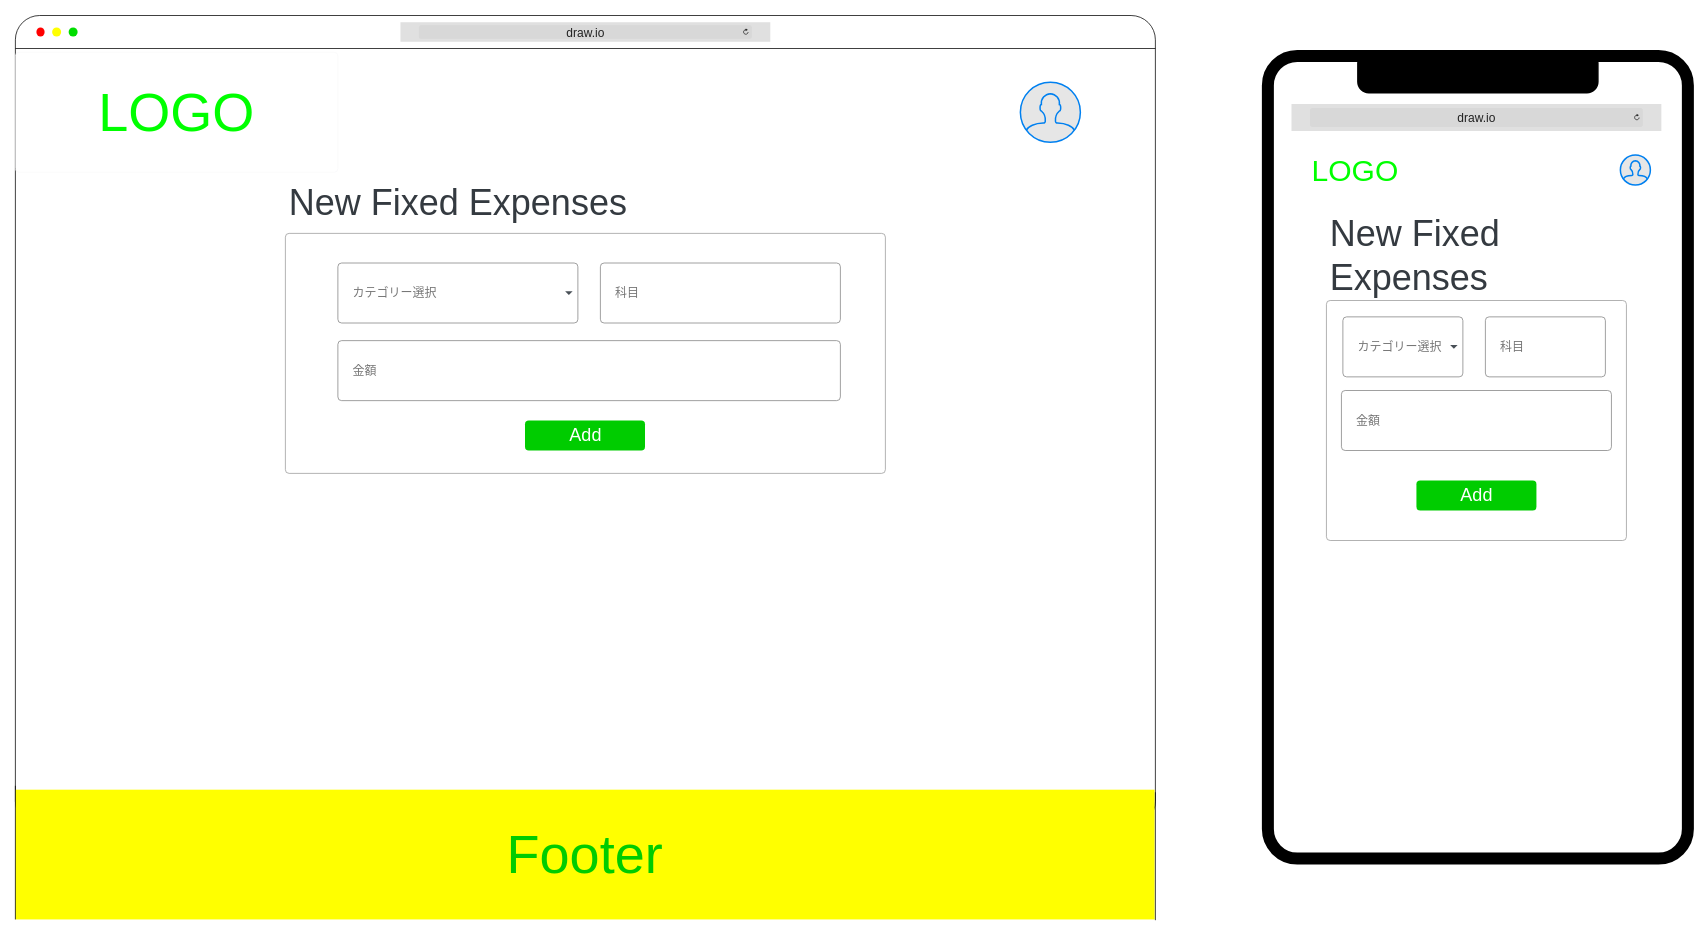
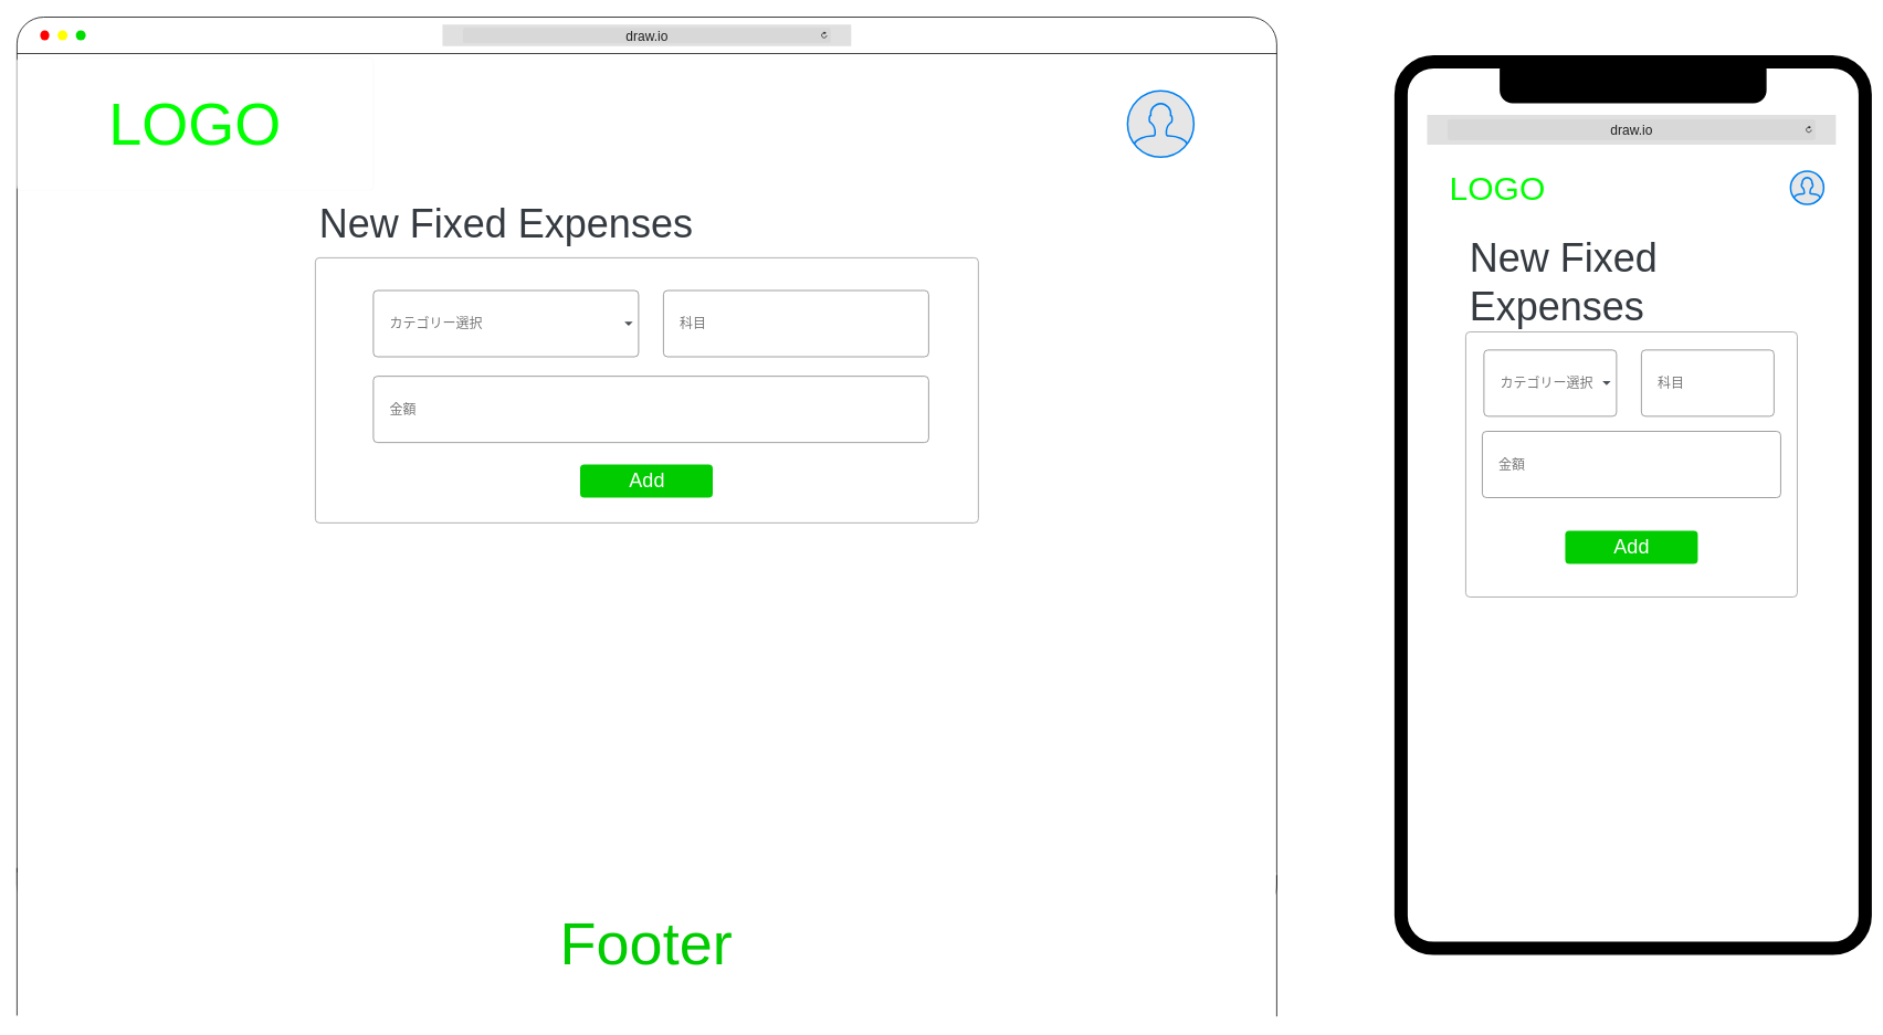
  <mxCell id="0" />
  <mxCell id="1" parent="0" />
  <mxCell id="2" value="" style="rounded=1;whiteSpace=wrap;html=1;arcSize=3;fontColor=default;" vertex="1" parent="1"><mxGeometry x="20" y="20" width="1520" height="1080" as="geometry" /></mxCell>
  <mxCell id="3" value="" style="rounded=1;whiteSpace=wrap;html=1;arcSize=7;fontColor=default;strokeWidth=16;" vertex="1" parent="1"><mxGeometry x="1690" y="74" width="560" height="1070" as="geometry" /></mxCell>
  <mxCell id="4" value="" style="line;strokeWidth=1;html=1;strokeColor=#000000;rounded=1;" vertex="1" parent="1"><mxGeometry x="20" y="59" width="1520" height="10" as="geometry" /></mxCell>
  <mxCell id="5" value="" style="verticalLabelPosition=bottom;labelBackgroundColor=default;verticalAlign=top;shadow=0;dashed=0;strokeWidth=2;shape=mxgraph.ios7.misc.add;fillColor=#00DD00;strokeColor=none;sketch=0;fontColor=default;html=1;rounded=1;" vertex="1" parent="1"><mxGeometry x="91" y="36" width="12" height="12" as="geometry" /></mxCell>
  <mxCell id="6" value="" style="html=1;verticalLabelPosition=bottom;labelBackgroundColor=#ffffff;verticalAlign=top;shadow=0;dashed=0;strokeWidth=2;shape=mxgraph.ios7.misc.delete;fillColor=#ff0000;strokeColor=none;sketch=0;rounded=1;" vertex="1" parent="1"><mxGeometry x="48" y="36" width="11" height="12" as="geometry" /></mxCell>
  <mxCell id="7" value="" style="html=1;verticalLabelPosition=bottom;labelBackgroundColor=#ffffff;verticalAlign=top;shadow=0;dashed=0;strokeWidth=2;shape=mxgraph.ios7.misc.delete;fillColor=#FFFF00;strokeColor=none;sketch=0;rounded=1;" vertex="1" parent="1"><mxGeometry x="69" y="36" width="12" height="12" as="geometry" /></mxCell>
  <mxCell id="8" value="&lt;font style=&quot;font-size: 16px&quot;&gt;draw.io&lt;/font&gt;" style="html=1;strokeWidth=1;shadow=0;dashed=0;shape=mxgraph.ios7ui.url;fillColor=#e0e0e0;strokeColor=#c0c0c0;buttonText=;strokeColor2=#222222;fontColor=#222222;fontSize=8;spacingTop=2;align=center;rounded=1;" vertex="1" parent="1"><mxGeometry x="533.44" y="29" width="493.13" height="26" as="geometry" /></mxCell>
  <mxCell id="9" value="" style="html=1;verticalLabelPosition=bottom;align=center;labelBackgroundColor=#ffffff;verticalAlign=top;strokeWidth=2;strokeColor=#0080F0;shadow=0;dashed=0;shape=mxgraph.ios7.icons.user;fontColor=#00FF00;fillColor=#E6E6E6;" vertex="1" parent="1"><mxGeometry x="1360" y="109" width="80" height="80" as="geometry" /></mxCell>
- <mxCell id="10" value="Footer" style="rounded=0;whiteSpace=wrap;html=1;shadow=0;fontSize=72;fontColor=#00CC00;strokeWidth=2;fillColor=#ffff00;strokeColor=none;" vertex="1" parent="1"><mxGeometry x="20" y="1052.25" width="1519" height="173" as="geometry" /></mxCell>
+ <mxCell id="10" value="Footer" style="rounded=0;whiteSpace=wrap;html=1;shadow=0;fontSize=72;fontColor=#00CC00;strokeWidth=2;fillColor=#FFFFFF;strokeColor=none;" vertex="1" parent="1"><mxGeometry x="20" y="1052.25" width="1519" height="173" as="geometry" /></mxCell>
  <mxCell id="11" value="" style="endArrow=none;html=1;fontSize=16;fontColor=#000000;entryX=1;entryY=0.959;entryDx=0;entryDy=0;entryPerimeter=0;" edge="1" parent="1" target="2"><mxGeometry width="50" height="50" relative="1" as="geometry"><mxPoint x="1540" y="1226.25" as="sourcePoint" /><mxPoint x="1540" y="1073.25" as="targetPoint" /></mxGeometry></mxCell>
  <mxCell id="12" value="" style="endArrow=none;html=1;fontSize=16;fontColor=#000000;entryX=0;entryY=0.951;entryDx=0;entryDy=0;entryPerimeter=0;" edge="1" parent="1" target="2"><mxGeometry width="50" height="50" relative="1" as="geometry"><mxPoint x="20" y="1225.25" as="sourcePoint" /><mxPoint x="20" y="1065.72" as="targetPoint" /></mxGeometry></mxCell>
  <mxCell id="13" value="" style="rounded=1;whiteSpace=wrap;html=1;shadow=0;fontSize=27;fontColor=#FFFFFF;strokeColor=#000000;strokeWidth=2;fillColor=#000000;gradientColor=none;arcSize=27;" vertex="1" parent="1"><mxGeometry x="1810" y="69" width="320" height="54" as="geometry" /></mxCell>
  <mxCell id="14" value="&lt;font style=&quot;font-size: 16px&quot;&gt;draw.io&lt;/font&gt;" style="html=1;strokeWidth=1;shadow=0;dashed=0;shape=mxgraph.ios7ui.url;fillColor=#e0e0e0;strokeColor=#c0c0c0;buttonText=;strokeColor2=#222222;fontColor=#222222;fontSize=8;spacingTop=2;align=center;rounded=1;" vertex="1" parent="1"><mxGeometry x="1721.5" y="138" width="493.13" height="36" as="geometry" /></mxCell>
  <mxCell id="15" value="" style="html=1;shadow=0;dashed=0;shape=mxgraph.bootstrap.rrect;rSize=5;fillColor=#ffffff;strokeColor=none;" vertex="1" parent="1"><mxGeometry x="1770.38" y="349" width="400" height="400" as="geometry" /></mxCell>
  <mxCell id="16" value="&lt;font style=&quot;font-size: 40px&quot;&gt;LOGO&lt;/font&gt;" style="html=1;shadow=0;dashed=0;shape=mxgraph.bootstrap.rrect;rSize=5;strokeColor=#FFFFFF;strokeWidth=3;fillColor=none;fontColor=#00FF00;whiteSpace=wrap;align=center;verticalAlign=middle;spacingLeft=0;fontStyle=0;fontSize=16;spacing=5;rounded=1;" vertex="1" parent="1"><mxGeometry x="1721.5" y="183.5" width="168.5" height="85" as="geometry" /></mxCell>
  <mxCell id="17" value="" style="html=1;verticalLabelPosition=bottom;align=center;labelBackgroundColor=#ffffff;verticalAlign=top;strokeWidth=2;strokeColor=#0080F0;shadow=0;dashed=0;shape=mxgraph.ios7.icons.user;fontColor=#00FF00;fillColor=#E6E6E6;" vertex="1" parent="1"><mxGeometry x="2160" y="206" width="40" height="40" as="geometry" /></mxCell>
  <mxCell id="18" value="LOGO" style="html=1;shadow=0;dashed=0;shape=mxgraph.bootstrap.rrect;rSize=5;strokeColor=#F8F9FA;strokeWidth=1;fillColor=none;fontColor=#00FF00;whiteSpace=wrap;align=center;verticalAlign=middle;spacingLeft=0;fontStyle=0;fontSize=72;spacing=5;sketch=0;" vertex="1" parent="1"><mxGeometry x="20" y="69" width="430" height="160" as="geometry" /></mxCell>
  <mxCell id="19" value="New Fixed&lt;br&gt;Expenses" style="html=1;shadow=0;dashed=0;shape=mxgraph.bootstrap.rrect;rSize=5;strokeColor=none;strokeWidth=1;fillColor=none;fontColor=#343A40;whiteSpace=wrap;align=left;verticalAlign=middle;spacingLeft=0;fontStyle=0;fontSize=48;spacing=5;" vertex="1" parent="1"><mxGeometry x="1768.07" y="280" width="400" height="120" as="geometry" /></mxCell>
  <mxCell id="20" value="" style="html=1;shadow=0;dashed=0;shape=mxgraph.bootstrap.rrect;rSize=5;fillColor=#FFFFFF;strokeColor=#999999;labelBackgroundColor=none;fontSize=16;fontColor=#000000;container=1;" vertex="1" parent="1"><mxGeometry x="380" y="310.5" width="800" height="320" as="geometry" /></mxCell>
  <mxCell id="21" value="科目" style="html=1;shadow=0;dashed=0;shape=mxgraph.bootstrap.rrect;rSize=5;strokeColor=#808080;strokeWidth=1;fillColor=#ffffff;fontColor=#777777;whiteSpace=wrap;align=left;verticalAlign=middle;fontStyle=0;fontSize=16;spacing=20;labelBackgroundColor=none;" vertex="1" parent="20"><mxGeometry x="419.997" y="39.5" width="320" height="80" as="geometry" /></mxCell>
  <mxCell id="22" value="金額" style="html=1;shadow=0;dashed=0;shape=mxgraph.bootstrap.rrect;rSize=5;strokeColor=#808080;strokeWidth=1;fillColor=#ffffff;fontColor=#777777;whiteSpace=wrap;align=left;verticalAlign=middle;fontStyle=0;fontSize=16;spacing=20;labelBackgroundColor=none;" vertex="1" parent="20"><mxGeometry x="70" y="143" width="670" height="80" as="geometry" /></mxCell>
  <mxCell id="23" value="New Fixed Expenses" style="html=1;shadow=0;dashed=0;shape=mxgraph.bootstrap.rrect;rSize=5;strokeColor=none;strokeWidth=1;fillColor=none;fontColor=#343A40;whiteSpace=wrap;align=left;verticalAlign=middle;spacingLeft=0;fontStyle=0;fontSize=48;spacing=5;" vertex="1" parent="1"><mxGeometry x="379.5" y="229" width="800" height="80" as="geometry" /></mxCell>
  <mxCell id="24" value="" style="html=1;shadow=0;dashed=0;shape=mxgraph.bootstrap.rrect;rSize=5;fillColor=#FFFFFF;strokeColor=#999999;labelBackgroundColor=none;fontSize=16;fontColor=#000000;" vertex="1" parent="1"><mxGeometry x="1768.07" y="400" width="400" height="320" as="geometry" /></mxCell>
  <mxCell id="25" value="&lt;font style=&quot;font-size: 24px&quot;&gt;Add&lt;br&gt;&lt;/font&gt;" style="html=1;shadow=0;dashed=0;shape=mxgraph.bootstrap.rrect;rSize=5;fillColor=#00CC00;strokeColor=none;align=center;fontSize=24;fontColor=#FFFFFF;labelBackgroundColor=none;" vertex="1" parent="24"><mxGeometry width="160" height="40" relative="1" as="geometry"><mxPoint x="120" y="240" as="offset" /></mxGeometry></mxCell>
  <mxCell id="26" value="カテゴリー選択" style="html=1;shadow=0;dashed=0;shape=mxgraph.bootstrap.rrect;rSize=5;strokeColor=#808080;strokeWidth=1;fillColor=#ffffff;fontColor=#777777;whiteSpace=wrap;align=left;verticalAlign=middle;fontStyle=0;fontSize=16;spacing=20;labelBackgroundColor=none;" vertex="1" parent="24"><mxGeometry x="21.927" y="21.816" width="160" height="80" as="geometry" /></mxCell>
  <mxCell id="27" value="" style="shape=triangle;direction=south;fillColor=#495057;strokeColor=none;perimeter=none;shadow=0;labelBackgroundColor=none;fontSize=16;fontColor=#000000;" vertex="1" parent="26"><mxGeometry x="1" y="0.5" width="10" height="5" relative="1" as="geometry"><mxPoint x="-17" y="-2.5" as="offset" /></mxGeometry></mxCell>
  <mxCell id="28" value="科目" style="html=1;shadow=0;dashed=0;shape=mxgraph.bootstrap.rrect;rSize=5;strokeColor=#808080;strokeWidth=1;fillColor=#ffffff;fontColor=#777777;whiteSpace=wrap;align=left;verticalAlign=middle;fontStyle=0;fontSize=16;spacing=20;labelBackgroundColor=none;" vertex="1" parent="24"><mxGeometry x="211.927" y="21.818" width="160" height="80" as="geometry" /></mxCell>
  <mxCell id="29" value="金額" style="html=1;shadow=0;dashed=0;shape=mxgraph.bootstrap.rrect;rSize=5;strokeColor=#808080;strokeWidth=1;fillColor=#ffffff;fontColor=#777777;whiteSpace=wrap;align=left;verticalAlign=middle;fontStyle=0;fontSize=16;spacing=20;labelBackgroundColor=none;" vertex="1" parent="24"><mxGeometry x="20" y="119.995" width="360" height="80" as="geometry" /></mxCell>
  <mxCell id="30" value="&lt;font style=&quot;font-size: 24px&quot;&gt;Add&lt;br&gt;&lt;/font&gt;" style="html=1;shadow=0;dashed=0;shape=mxgraph.bootstrap.rrect;rSize=5;fillColor=#00CC00;strokeColor=none;align=center;fontSize=24;fontColor=#FFFFFF;labelBackgroundColor=none;" vertex="1" parent="1"><mxGeometry x="699.5" y="560" width="160" height="40" as="geometry" /></mxCell>
  <mxCell id="31" value="カテゴリー選択" style="html=1;shadow=0;dashed=0;shape=mxgraph.bootstrap.rrect;rSize=5;strokeColor=#808080;strokeWidth=1;fillColor=#ffffff;fontColor=#777777;whiteSpace=wrap;align=left;verticalAlign=middle;fontStyle=0;fontSize=16;spacing=20;labelBackgroundColor=none;" vertex="1" parent="1"><mxGeometry x="449.997" y="349.998" width="320" height="80" as="geometry" /></mxCell>
  <mxCell id="32" value="" style="shape=triangle;direction=south;fillColor=#495057;strokeColor=none;perimeter=none;shadow=0;labelBackgroundColor=none;fontSize=16;fontColor=#000000;" vertex="1" parent="31"><mxGeometry x="1" y="0.5" width="10" height="5" relative="1" as="geometry"><mxPoint x="-17" y="-2.5" as="offset" /></mxGeometry></mxCell>
